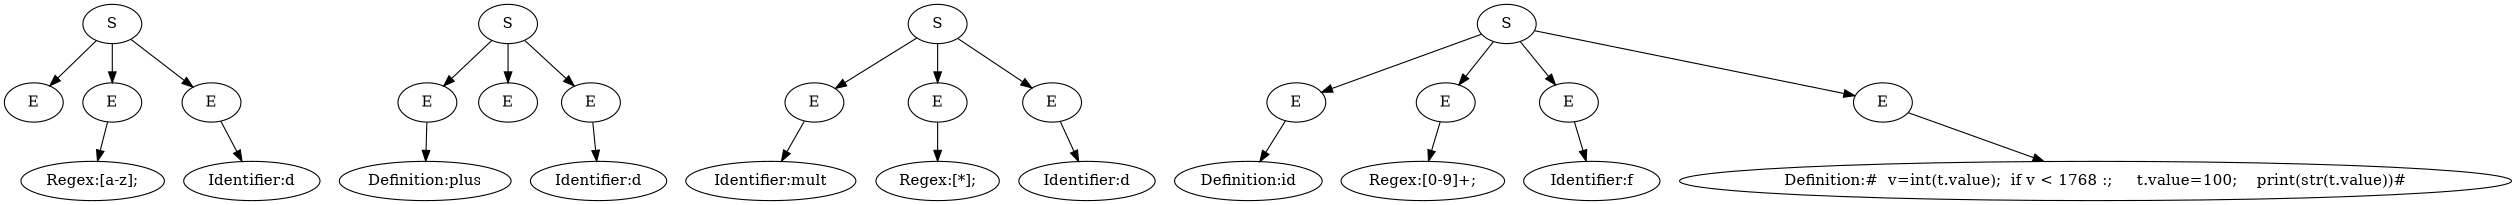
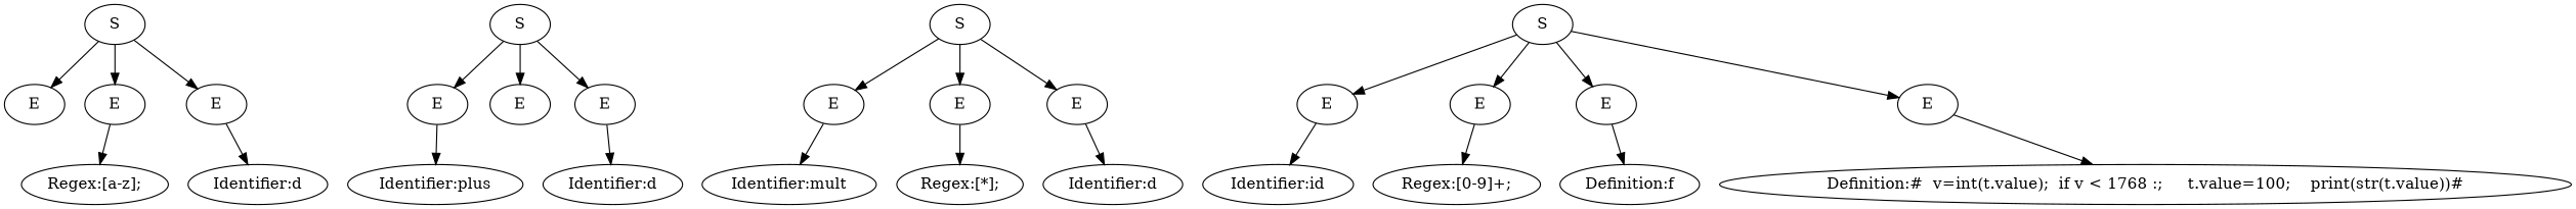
  digraph {
    ordering=out
    n1 [label=E]
    n2 [label="Regex:[a-z];"]
    n3 [label=E]
    n4 [label="Identifier:d"]
    n5 [label=E]
    n6 [label=S]
-   n7 [label="Definition:plus"]
+   n7 [label="Identifier:plus"]
    n8 [label=E]
    n9 [label=E]
    n10 [label="Identifier:d"]
    n11 [label=E]
    n12 [label=S]
    n13 [label="Identifier:mult"]
    n14 [label=E]
    n15 [label="Regex:[\*];"]
    n16 [label=E]
    n17 [label="Identifier:d"]
    n18 [label=E]
    n19 [label=S]
-   n20 [label="Definition:id"]
+   n20 [label="Identifier:id"]
    n21 [label=E]
    n22 [label="Regex:[0-9]+;"]
    n23 [label=E]
-   n24 [label="Identifier:f"]
+   n24 [label="Definition:f"]
    n25 [label=E]
    n26 [label="Definition:#  v=int(t.value);  if v < 1768 :;     t.value=100;    print(str(t.value))#"]
    n27 [label=E]
    n28 [label=S]
    n3 -> n2
    n5 -> n4
    n6 -> n1
    n6 -> n3
    n6 -> n5
    n8 -> n7
    n11 -> n10
    n12 -> n8
    n12 -> n9
    n12 -> n11
    n14 -> n13
    n16 -> n15
    n18 -> n17
    n19 -> n14
    n19 -> n16
    n19 -> n18
    n21 -> n20
    n23 -> n22
    n25 -> n24
    n27 -> n26
    n28 -> n21
    n28 -> n23
    n28 -> n25
    n28 -> n27
  }
